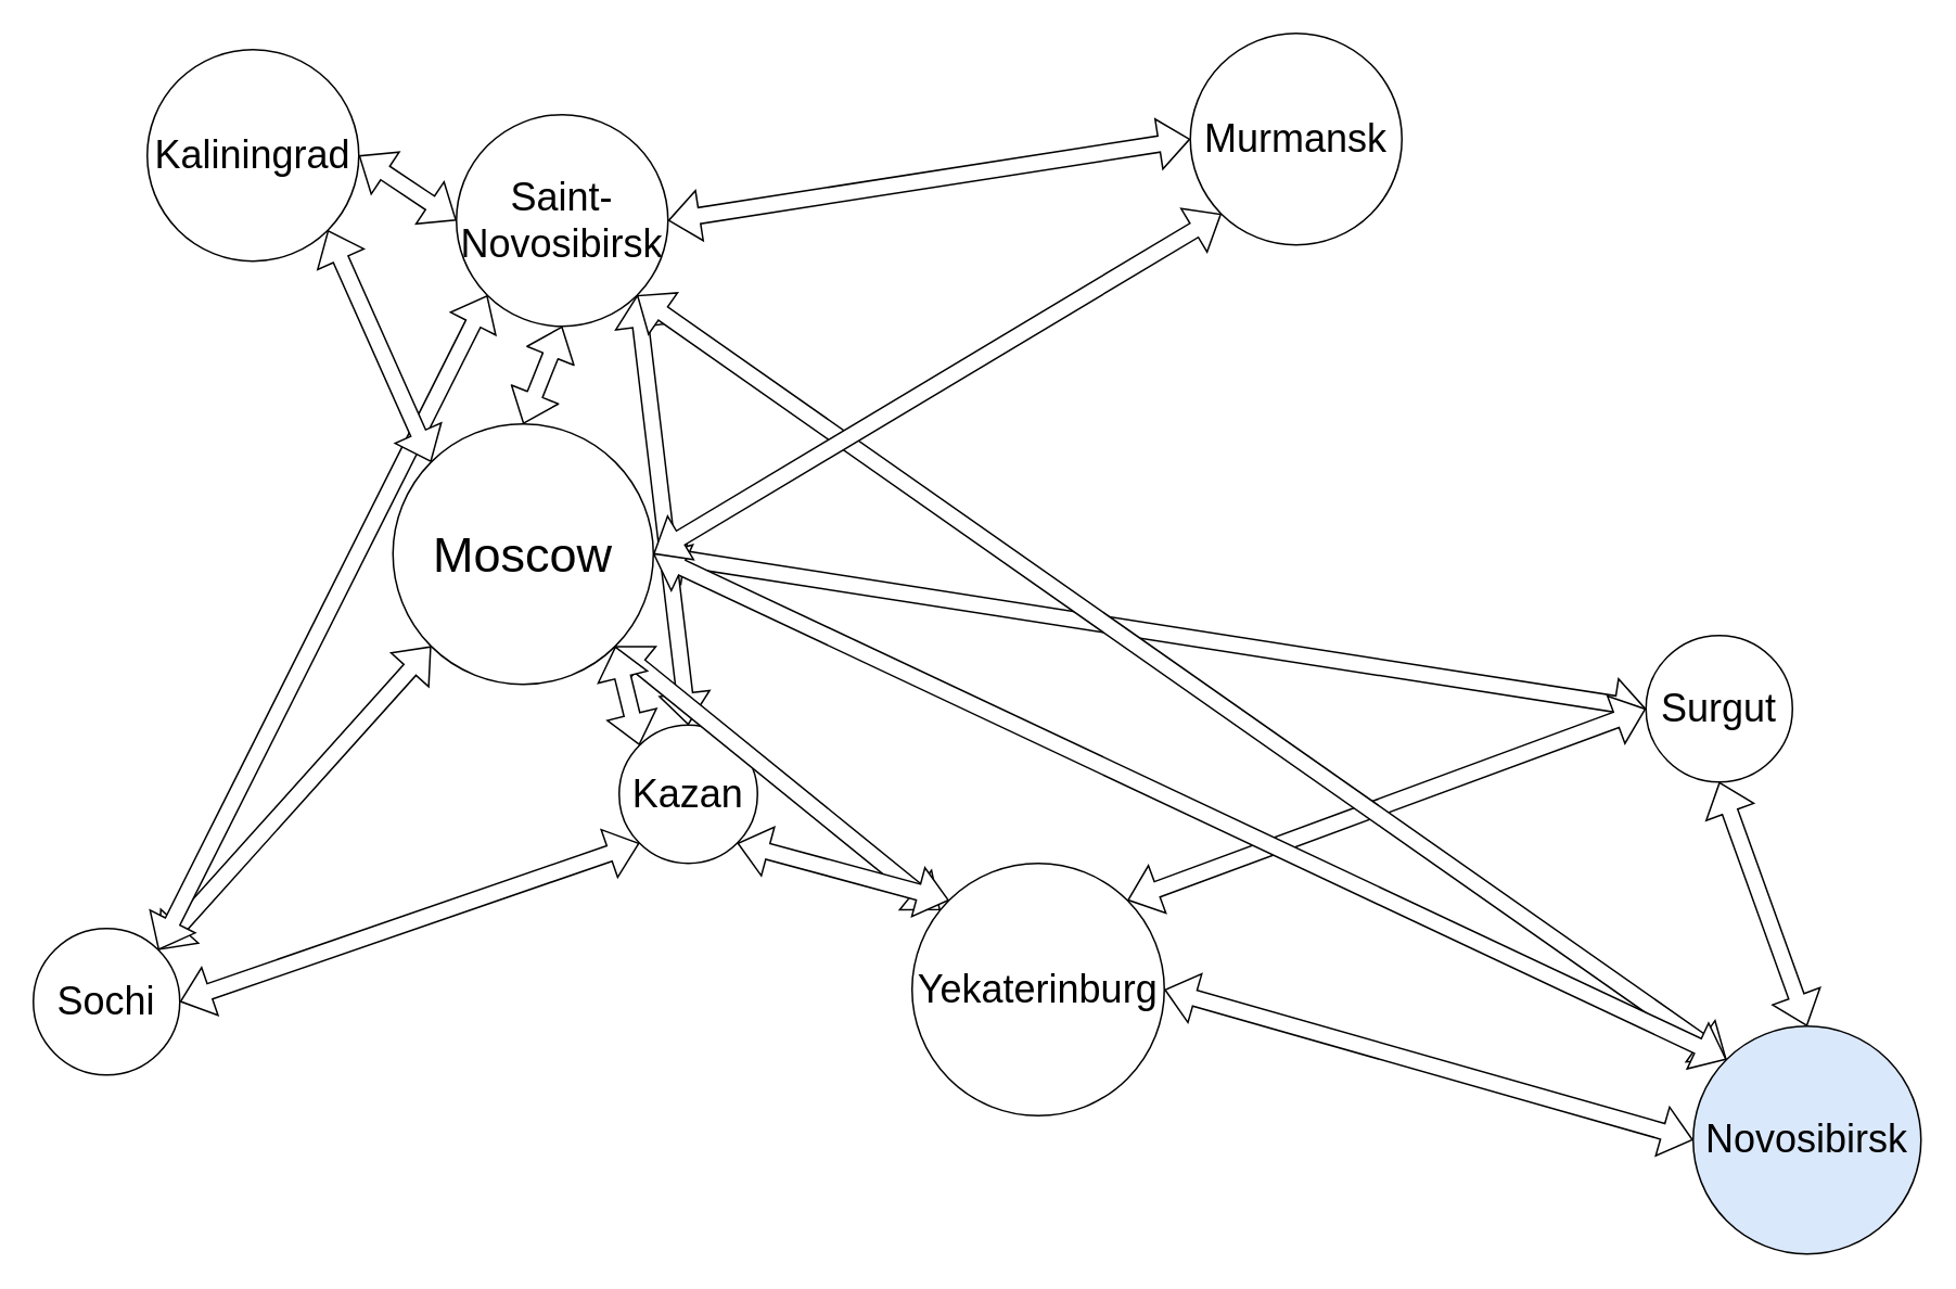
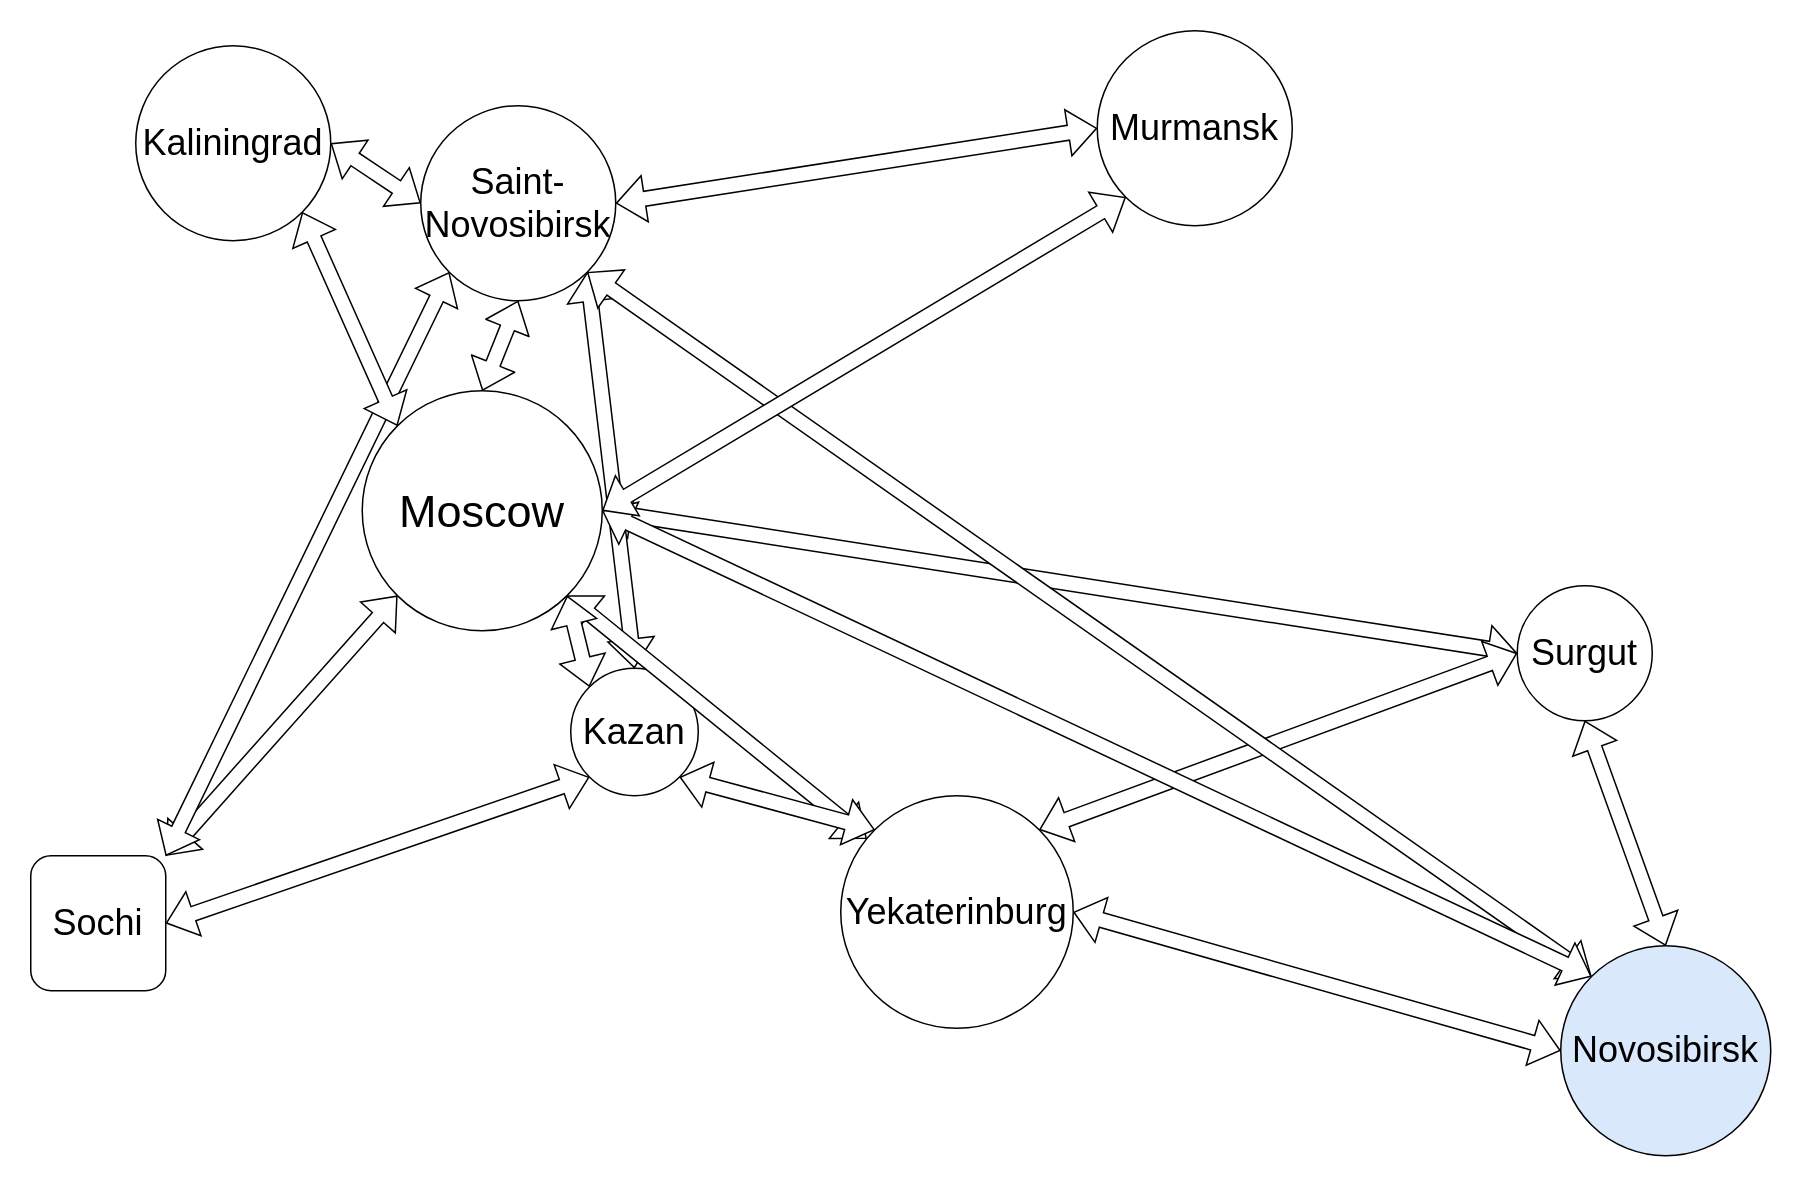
  <mxCell id="0" />
  <mxCell id="1" parent="0" />
  <mxCell id="2" style="edgeStyle=none;shape=flexArrow;rounded=0;orthogonalLoop=1;jettySize=auto;html=1;exitX=1;exitY=0.5;exitDx=0;exitDy=0;entryX=0;entryY=0.5;entryDx=0;entryDy=0;startArrow=block;fillColor=#ffffff;fontSize=30;" edge="1" parent="1" source="11" target="28"><mxGeometry relative="1" as="geometry" /></mxCell>
  <mxCell id="3" style="edgeStyle=none;shape=flexArrow;rounded=0;orthogonalLoop=1;jettySize=auto;html=1;exitX=1;exitY=0;exitDx=0;exitDy=0;entryX=0;entryY=0.5;entryDx=0;entryDy=0;startArrow=block;fillColor=#ffffff;fontSize=30;" edge="1" parent="1" source="17" target="28"><mxGeometry relative="1" as="geometry" /></mxCell>
  <mxCell id="4" value="&lt;font style=&quot;font-size: 24px;&quot;&gt;Kazan&lt;/font&gt;" style="ellipse;whiteSpace=wrap;html=1;aspect=fixed;fontSize=24;" vertex="1" parent="1"><mxGeometry x="380" y="445" width="85" height="85" as="geometry" /></mxCell>
  <mxCell id="5" style="edgeStyle=none;shape=flexArrow;rounded=0;orthogonalLoop=1;jettySize=auto;html=1;exitX=0.5;exitY=0;exitDx=0;exitDy=0;entryX=1;entryY=1;entryDx=0;entryDy=0;startArrow=block;fillColor=#ffffff;fontSize=30;" edge="1" parent="1" source="4" target="14"><mxGeometry relative="1" as="geometry" /></mxCell>
  <mxCell id="6" style="edgeStyle=none;shape=flexArrow;rounded=0;orthogonalLoop=1;jettySize=auto;html=1;exitX=1;exitY=1;exitDx=0;exitDy=0;entryX=0;entryY=0;entryDx=0;entryDy=0;startArrow=block;fillColor=#ffffff;fontSize=30;" edge="1" parent="1" source="14" target="23"><mxGeometry relative="1" as="geometry" /></mxCell>
  <mxCell id="7" style="edgeStyle=none;shape=flexArrow;rounded=0;orthogonalLoop=1;jettySize=auto;html=1;exitX=0;exitY=1;exitDx=0;exitDy=0;entryX=1;entryY=0;entryDx=0;entryDy=0;startArrow=block;fillColor=#ffffff;" edge="1" parent="1" source="11" target="15"><mxGeometry relative="1" as="geometry" /></mxCell>
  <mxCell id="8" style="edgeStyle=none;shape=flexArrow;rounded=0;orthogonalLoop=1;jettySize=auto;html=1;exitX=1;exitY=1;exitDx=0;exitDy=0;startArrow=block;fillColor=#ffffff;" edge="1" parent="1" source="11" target="17"><mxGeometry relative="1" as="geometry" /></mxCell>
  <mxCell id="9" style="edgeStyle=none;shape=flexArrow;rounded=0;orthogonalLoop=1;jettySize=auto;html=1;exitX=1;exitY=0.5;exitDx=0;exitDy=0;entryX=0;entryY=0;entryDx=0;entryDy=0;startArrow=block;fillColor=#ffffff;fontSize=30;" edge="1" parent="1" source="11" target="23"><mxGeometry relative="1" as="geometry" /></mxCell>
  <mxCell id="10" style="edgeStyle=none;shape=flexArrow;rounded=0;orthogonalLoop=1;jettySize=auto;html=1;exitX=1;exitY=0.5;exitDx=0;exitDy=0;entryX=0;entryY=1;entryDx=0;entryDy=0;startArrow=block;fillColor=#ffffff;fontSize=30;" edge="1" parent="1" source="11" target="26"><mxGeometry relative="1" as="geometry" /></mxCell>
  <mxCell id="11" value="&lt;font style=&quot;font-size: 30px;&quot;&gt;Moscow&lt;/font&gt;" style="ellipse;whiteSpace=wrap;html=1;aspect=fixed;fontSize=30;" vertex="1" parent="1"><mxGeometry x="241" y="260" width="160" height="160" as="geometry" /></mxCell>
  <mxCell id="12" style="edgeStyle=none;shape=flexArrow;rounded=0;orthogonalLoop=1;jettySize=auto;html=1;exitX=0;exitY=1;exitDx=0;exitDy=0;entryX=1;entryY=0;entryDx=0;entryDy=0;startArrow=block;fillColor=#ffffff;" edge="1" parent="1" source="14" target="15"><mxGeometry relative="1" as="geometry" /></mxCell>
  <mxCell id="13" style="edgeStyle=none;shape=flexArrow;rounded=0;orthogonalLoop=1;jettySize=auto;html=1;exitX=1;exitY=0.5;exitDx=0;exitDy=0;entryX=0;entryY=0.5;entryDx=0;entryDy=0;startArrow=block;fillColor=#ffffff;fontSize=30;" edge="1" parent="1" source="14" target="26"><mxGeometry relative="1" as="geometry" /></mxCell>
  <mxCell id="14" value="&lt;font style=&quot;font-size: 24px;&quot;&gt;Saint-Novosibirsk&lt;/font&gt;" style="ellipse;whiteSpace=wrap;html=1;aspect=fixed;fontSize=24;" vertex="1" parent="1"><mxGeometry x="280" y="70" width="130" height="130" as="geometry" /></mxCell>
- <mxCell id="15" value="&lt;span style=&quot;font-size: 24px;&quot;&gt;Sochi&lt;/span&gt;" style="ellipse;whiteSpace=wrap;html=1;aspect=fixed;fontSize=24;" vertex="1" parent="1"><mxGeometry x="20" y="570" width="90" height="90" as="geometry" /></mxCell>
+ <mxCell id="15" value="&lt;span style=&quot;font-size: 24px;&quot;&gt;Sochi&lt;/span&gt;" style="whiteSpace=wrap;html=1;aspect=fixed;fontSize=24;rounded=1;" vertex="1" parent="1"><mxGeometry x="20" y="570" width="90" height="90" as="geometry" /></mxCell>
  <mxCell id="16" style="edgeStyle=none;shape=flexArrow;rounded=0;orthogonalLoop=1;jettySize=auto;html=1;exitX=1;exitY=0.5;exitDx=0;exitDy=0;entryX=0;entryY=0.5;entryDx=0;entryDy=0;startArrow=block;fillColor=#ffffff;fontSize=30;" edge="1" parent="1" source="17" target="23"><mxGeometry relative="1" as="geometry" /></mxCell>
  <mxCell id="17" value="&lt;font style=&quot;font-size: 24px;&quot;&gt;Yekaterinburg&lt;/font&gt;" style="ellipse;whiteSpace=wrap;html=1;aspect=fixed;fontSize=24;" vertex="1" parent="1"><mxGeometry x="560" y="530" width="155" height="155" as="geometry" /></mxCell>
  <mxCell id="18" style="edgeStyle=none;shape=flexArrow;rounded=0;orthogonalLoop=1;jettySize=auto;html=1;exitX=1;exitY=0.5;exitDx=0;exitDy=0;entryX=0;entryY=0.5;entryDx=0;entryDy=0;startArrow=block;fillColor=#ffffff;" edge="1" parent="1" source="19" target="14"><mxGeometry relative="1" as="geometry" /></mxCell>
  <mxCell id="19" value="&lt;font style=&quot;font-size: 24px;&quot;&gt;Kaliningrad&lt;/font&gt;" style="ellipse;whiteSpace=wrap;html=1;aspect=fixed;fontSize=24;" vertex="1" parent="1"><mxGeometry x="90" y="30" width="130" height="130" as="geometry" /></mxCell>
  <mxCell id="20" style="edgeStyle=none;shape=flexArrow;rounded=0;orthogonalLoop=1;jettySize=auto;html=1;exitX=1;exitY=1;exitDx=0;exitDy=0;entryX=0;entryY=0;entryDx=0;entryDy=0;startArrow=block;fillColor=#ffffff;fontSize=30;" edge="1" parent="1" source="4" target="17"><mxGeometry relative="1" as="geometry" /></mxCell>
  <mxCell id="21" style="edgeStyle=none;shape=flexArrow;rounded=0;orthogonalLoop=1;jettySize=auto;html=1;exitX=0;exitY=0;exitDx=0;exitDy=0;entryX=1;entryY=1;entryDx=0;entryDy=0;startArrow=block;fillColor=#ffffff;fontSize=30;" edge="1" parent="1" source="4" target="11"><mxGeometry relative="1" as="geometry" /></mxCell>
  <mxCell id="22" style="edgeStyle=none;shape=flexArrow;rounded=0;orthogonalLoop=1;jettySize=auto;html=1;exitX=0;exitY=1;exitDx=0;exitDy=0;entryX=1;entryY=0.5;entryDx=0;entryDy=0;startArrow=block;fillColor=#ffffff;fontSize=30;" edge="1" parent="1" source="4" target="15"><mxGeometry relative="1" as="geometry" /></mxCell>
  <mxCell id="23" value="&lt;font style=&quot;font-size: 24px;&quot;&gt;Novosibirsk&lt;/font&gt;" style="ellipse;whiteSpace=wrap;html=1;aspect=fixed;fontSize=24;fillColor=#dae8fc;" vertex="1" parent="1"><mxGeometry x="1040" y="630" width="140" height="140" as="geometry" /></mxCell>
  <mxCell id="24" value="" style="shape=flexArrow;endArrow=classic;html=1;exitX=0.5;exitY=0;exitDx=0;exitDy=0;entryX=0.5;entryY=1;entryDx=0;entryDy=0;startArrow=block;fillColor=#ffffff;" edge="1" parent="1" source="11" target="14"><mxGeometry width="50" height="50" relative="1" as="geometry"><mxPoint x="480" y="360" as="sourcePoint" /><mxPoint x="530" y="310" as="targetPoint" /></mxGeometry></mxCell>
  <mxCell id="25" style="rounded=0;orthogonalLoop=1;jettySize=auto;html=1;exitX=0;exitY=0;exitDx=0;exitDy=0;entryX=1;entryY=1;entryDx=0;entryDy=0;shape=flexArrow;startArrow=block;fillColor=#ffffff;" edge="1" parent="1" source="11" target="19"><mxGeometry relative="1" as="geometry" /></mxCell>
  <mxCell id="26" value="&lt;font style=&quot;font-size: 24px&quot;&gt;Murmansk&lt;/font&gt;" style="ellipse;whiteSpace=wrap;html=1;aspect=fixed;fontSize=24;" vertex="1" parent="1"><mxGeometry x="731" y="20" width="130" height="130" as="geometry" /></mxCell>
  <mxCell id="27" style="edgeStyle=none;shape=flexArrow;rounded=0;orthogonalLoop=1;jettySize=auto;html=1;exitX=0.5;exitY=1;exitDx=0;exitDy=0;entryX=0.5;entryY=0;entryDx=0;entryDy=0;startArrow=block;fillColor=#ffffff;fontSize=30;" edge="1" parent="1" source="28" target="23"><mxGeometry relative="1" as="geometry" /></mxCell>
  <mxCell id="28" value="&lt;font style=&quot;font-size: 24px&quot;&gt;Surgut&lt;/font&gt;" style="ellipse;whiteSpace=wrap;html=1;aspect=fixed;fontSize=24;" vertex="1" parent="1"><mxGeometry x="1011" y="390" width="90" height="90" as="geometry" /></mxCell>
